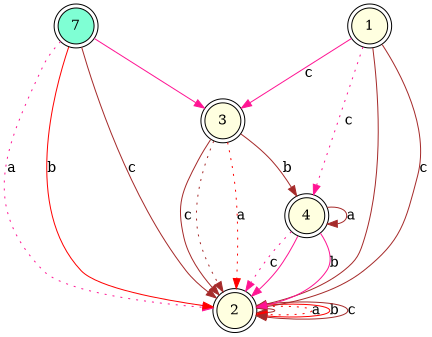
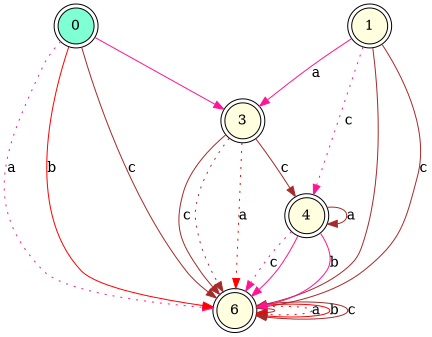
  digraph {
    rankdir=TB
    node [fillcolor=lightyellow shape=doublecircle style=filled]
    edge [color=brown style=solid]
-   n1 [fillcolor=aquamarine label=7]
-   n2 [label=2]
+   n1 [fillcolor=aquamarine label=0]
+   n2 [label=6]
    n3 [label=3]
    n4 [label=1]
    n5 [label=4]
    n1 -> n2 [color=deeppink label=a style=dotted]
    n1 -> n2 [color=red label=b]
    n1 -> n2 [label=c]
    n1 -> n3 [color=deeppink label="	"]
    n2 -> n2 [label="	"]
    n2 -> n2 [color=red label=a style=dotted]
    n2 -> n2 [color=red label=b]
    n2 -> n2 [label=c]
    n3 -> n2 [label="	" style=dotted]
    n3 -> n2 [color=red label=a style=dotted]
    n3 -> n2 [label=c]
-   n3 -> n5 [label=b]
+   n3 -> n5 [label=c]
    n4 -> n2 [label="	"]
    n4 -> n2 [label=c]
-   n4 -> n3 [color=deeppink label=c]
+   n4 -> n3 [color=deeppink label=a]
    n4 -> n5 [color=deeppink label=c style=dotted]
    n5 -> n2 [color=deeppink label="	"]
    n5 -> n2 [color=deeppink label=b]
    n5 -> n2 [color=deeppink label=c style=dotted]
    n5 -> n5 [label=a]
  }
